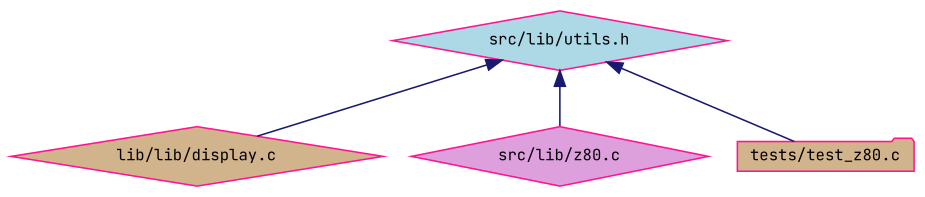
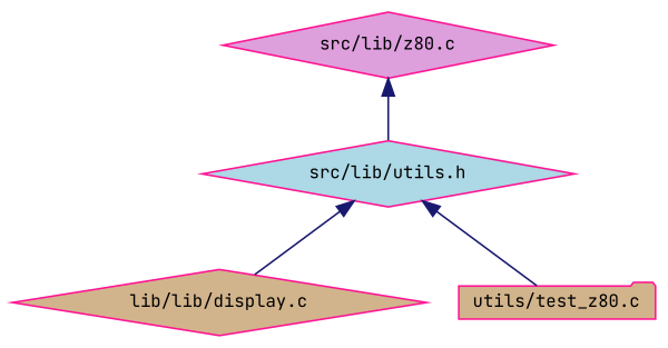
  digraph {
    fontname="JetBrains Mono"
    node [color=deeppink fillcolor=tan fontname="JetBrains Mono" fontsize=10 shape=diamond style=filled]
    edge [color=midnightblue dir=back fontname="JetBrains Mono" fontsize=10 labelfontname=Helvetica labelfontsize=10 style=solid]
    n1 [fillcolor=lightblue fontcolor=black height=0.2 label="src/lib/utils.h" width=0.4]
    n2 [height=0.2 label="lib/lib/display.c" width=0.4]
    n3 [fillcolor=plum height=0.2 label="src/lib/z80.c" width=0.4]
-   n4 [height=0.2 label="tests/test_z80.c" shape=folder width=0.4]
+   n4 [height=0.2 label="utils/test_z80.c" shape=folder width=0.4]
    n1 -> n2
-   n1 -> n3
+   n3 -> n1
    n1 -> n4
  }
